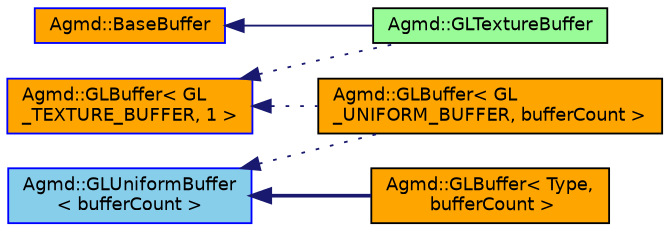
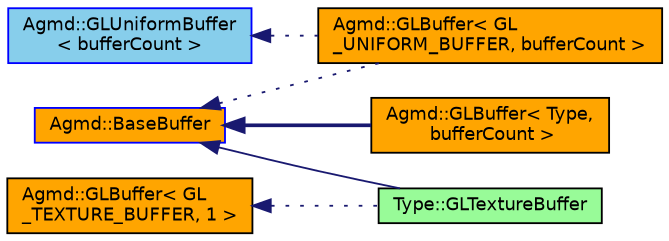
  digraph {
    rankdir=LR
    node [color=blue fillcolor=orange fontname=Helvetica fontsize=10 shape=record style=filled]
    edge [color=midnightblue dir=back fontname=Helvetica fontsize=10 labelfontname=Helvetica labelfontsize=10 style=dotted]
    n1 [height=0.2 label="Agmd::BaseBuffer" width=0.4]
    n2 [color=black height=0.2 label="Agmd::GLBuffer\< Type,\l bufferCount \>" width=0.4]
    n3 [color=black height=0.2 label="Agmd::GLBuffer\< GL\l_UNIFORM_BUFFER, bufferCount \>" width=0.4]
-   n4 [color=black fillcolor=palegreen height=0.2 label="Agmd::GLTextureBuffer" width=0.4]
-   n5 [height=0.2 label="Agmd::GLBuffer\< GL\l_TEXTURE_BUFFER, 1 \>" width=0.4]
+   n4 [color=black fillcolor=palegreen height=0.2 label="Type::GLTextureBuffer" width=0.4]
+   n5 [color=black height=0.2 label="Agmd::GLBuffer\< GL\l_TEXTURE_BUFFER, 1 \>" width=0.4]
    n6 [fillcolor=skyblue height=0.2 label="Agmd::GLUniformBuffer\l\< bufferCount \>" width=0.4]
-   n6 -> n2 [style=bold]
-   n5 -> n3
+   n1 -> n2 [style=bold]
+   n1 -> n3
    n1 -> n4 [style=solid]
    n5 -> n4
    n6 -> n3
  }
